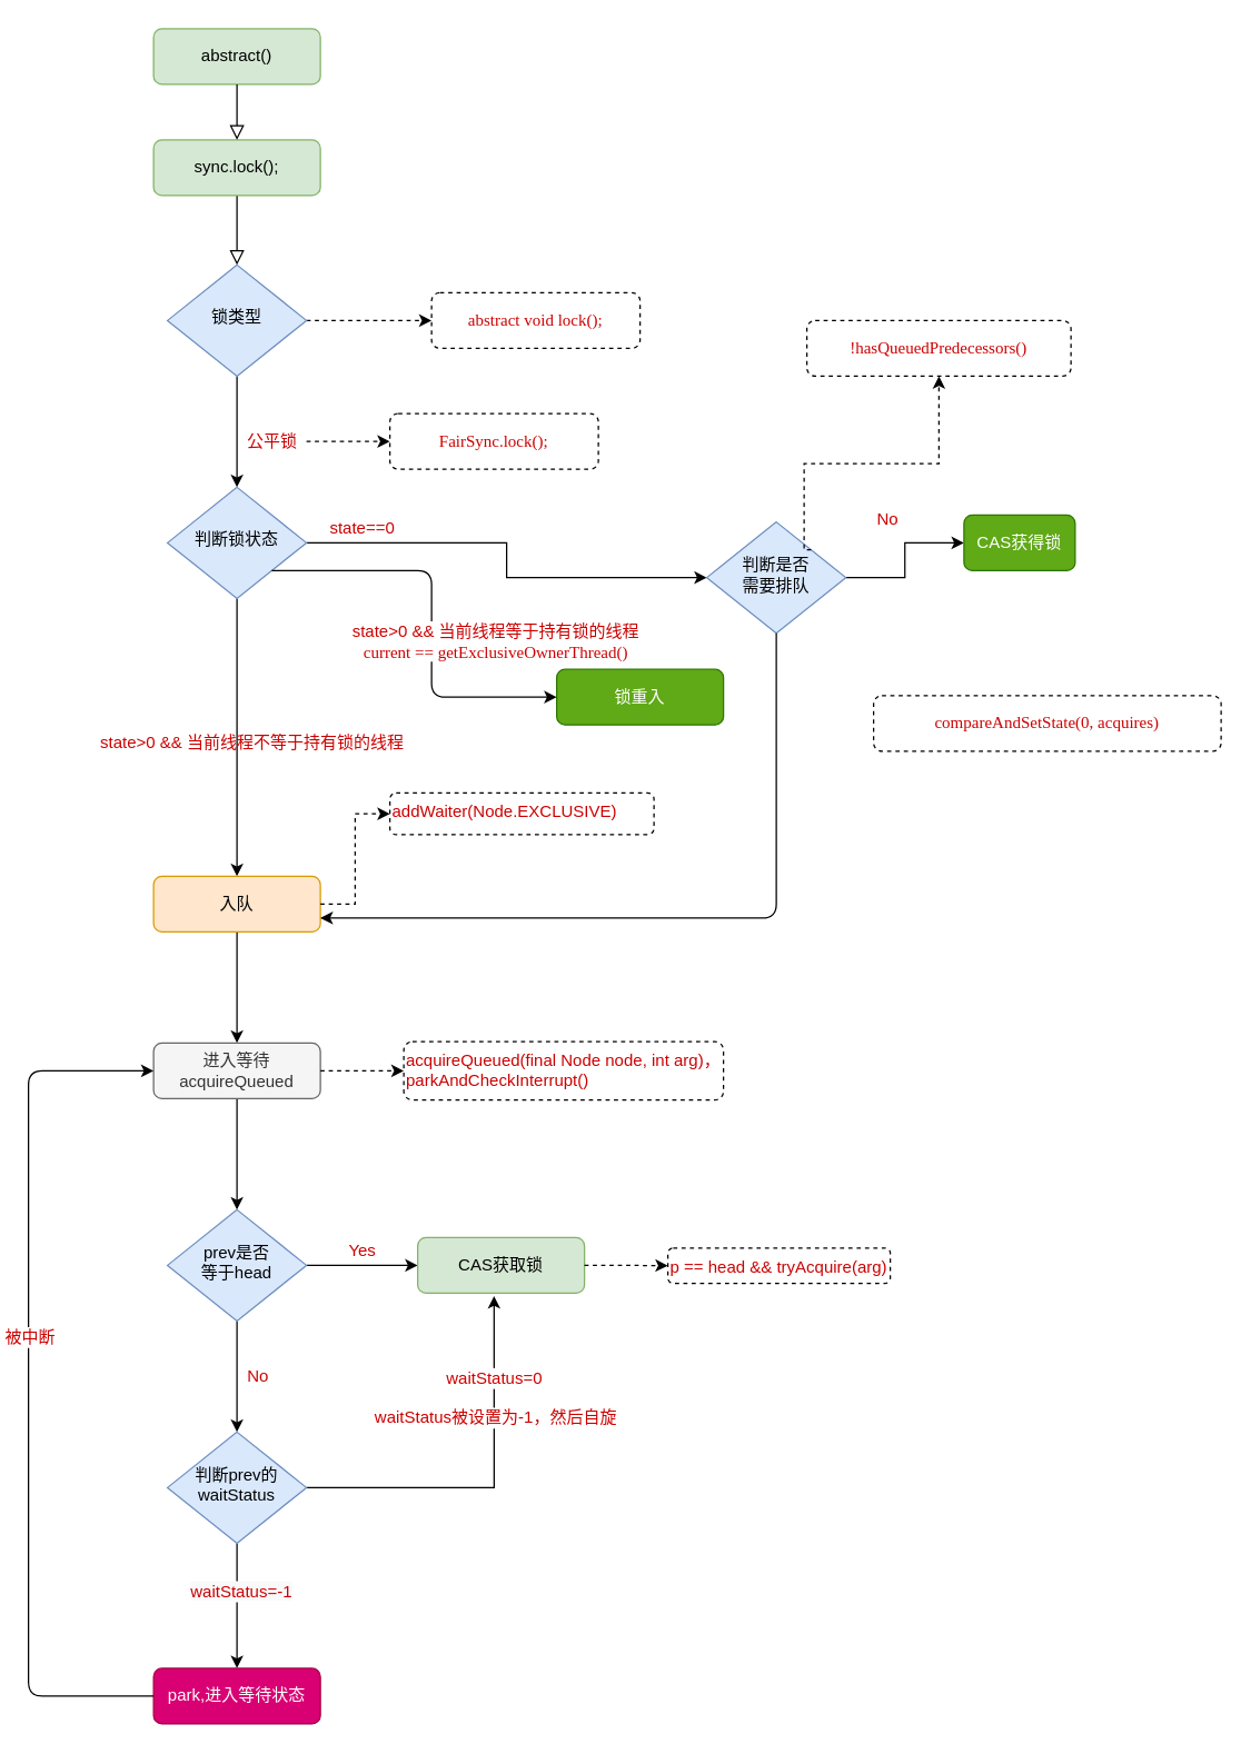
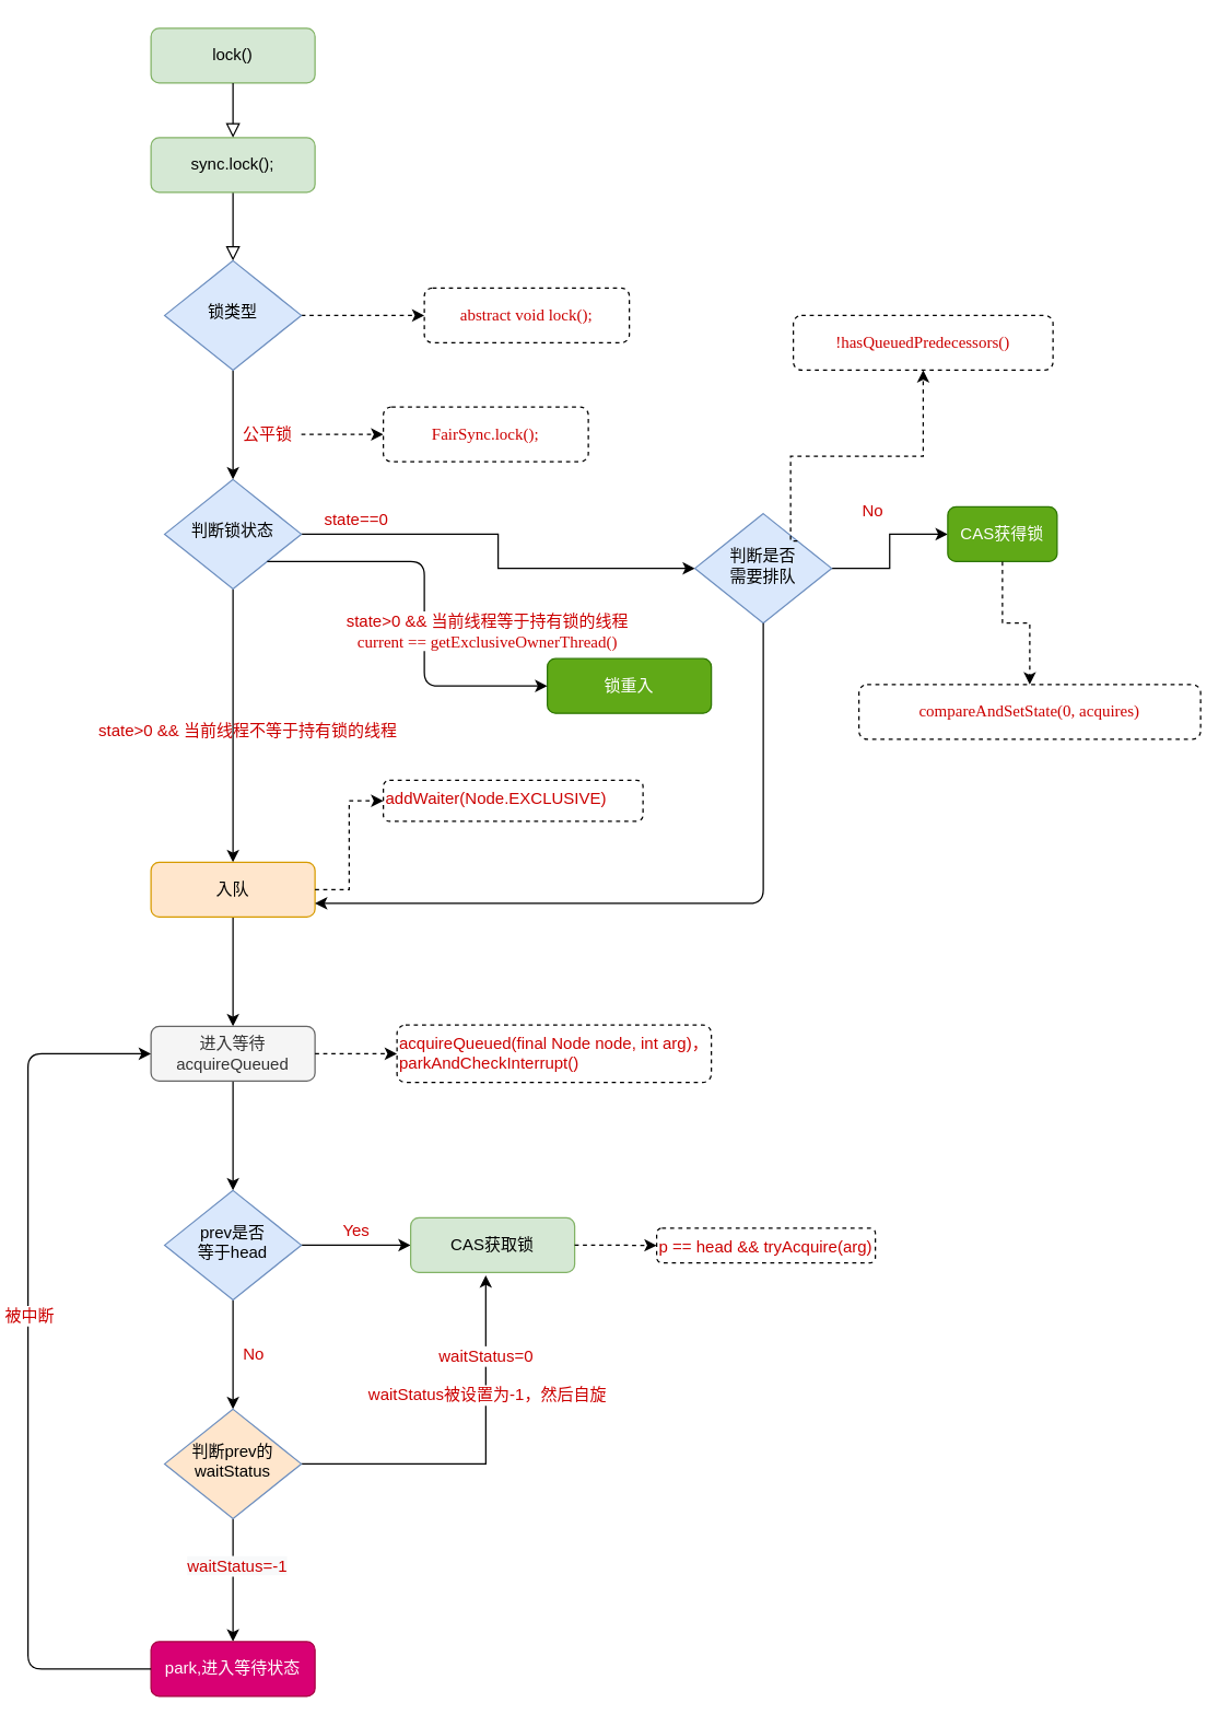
  <mxCell id="0" />
  <mxCell id="1" parent="0" />
  <mxCell id="2" value="" style="rounded=0;html=1;jettySize=auto;orthogonalLoop=1;fontSize=12;endArrow=block;endFill=0;endSize=8;strokeWidth=1;shadow=0;labelBackgroundColor=none;edgeStyle=orthogonalEdgeStyle;" parent="1" source="3" target="6" edge="1"><mxGeometry relative="1" as="geometry" /></mxCell>
  <mxCell id="3" value="sync.lock();" style="rounded=1;whiteSpace=wrap;fontSize=12;glass=0;strokeWidth=1;shadow=0;fillColor=#d5e8d4;strokeColor=#82b366;" parent="1" vertex="1"><mxGeometry x="110" y="100" width="120" height="40" as="geometry" /></mxCell>
  <mxCell id="4" value="" style="edgeStyle=orthogonalEdgeStyle;rounded=0;orthogonalLoop=1;jettySize=auto;html=1;entryX=0;entryY=0.5;entryDx=0;entryDy=0;dashed=1;fontSize=12;" parent="1" source="6" target="14" edge="1"><mxGeometry relative="1" as="geometry"><mxPoint x="310" y="230" as="targetPoint" /></mxGeometry></mxCell>
  <mxCell id="5" value="" style="edgeStyle=orthogonalEdgeStyle;rounded=0;orthogonalLoop=1;jettySize=auto;html=1;fontSize=12;" parent="1" source="6" target="9" edge="1"><mxGeometry relative="1" as="geometry" /></mxCell>
  <mxCell id="6" value="锁类型" style="rhombus;whiteSpace=wrap;html=1;shadow=0;fontFamily=Helvetica;fontSize=12;align=center;strokeWidth=1;spacing=6;spacingTop=-4;fillColor=#dae8fc;strokeColor=#6c8ebf;" parent="1" vertex="1"><mxGeometry x="120" y="190" width="100" height="80" as="geometry" /></mxCell>
  <mxCell id="7" value="" style="edgeStyle=orthogonalEdgeStyle;rounded=0;orthogonalLoop=1;jettySize=auto;html=1;fontSize=12;fontColor=#CC0000;" parent="1" source="9" target="11" edge="1"><mxGeometry relative="1" as="geometry" /></mxCell>
  <mxCell id="8" value="" style="edgeStyle=orthogonalEdgeStyle;rounded=0;orthogonalLoop=1;jettySize=auto;html=1;fontSize=12;fontColor=#CC0000;entryX=0.5;entryY=0;entryDx=0;entryDy=0;" parent="1" source="9" target="30" edge="1"><mxGeometry relative="1" as="geometry"><mxPoint x="170" y="630" as="targetPoint" /></mxGeometry></mxCell>
  <mxCell id="9" value="判断锁状态" style="rhombus;whiteSpace=wrap;html=1;shadow=0;fontFamily=Helvetica;fontSize=12;align=center;strokeWidth=1;spacing=6;spacingTop=-4;fillColor=#dae8fc;strokeColor=#6c8ebf;" parent="1" vertex="1"><mxGeometry x="120" y="350" width="100" height="80" as="geometry" /></mxCell>
  <mxCell id="10" value="" style="edgeStyle=orthogonalEdgeStyle;rounded=0;orthogonalLoop=1;jettySize=auto;html=1;fontSize=12;fontColor=#CC0000;entryX=0;entryY=0.5;entryDx=0;entryDy=0;" parent="1" source="11" target="22" edge="1"><mxGeometry relative="1" as="geometry"><mxPoint x="683" y="390" as="targetPoint" /></mxGeometry></mxCell>
  <mxCell id="11" value="判断是否&lt;br style=&quot;font-size: 12px;&quot;&gt;需要排队" style="rhombus;whiteSpace=wrap;html=1;shadow=0;fontFamily=Helvetica;fontSize=12;align=center;strokeWidth=1;spacing=6;spacingTop=-4;fillColor=#dae8fc;strokeColor=#6c8ebf;" parent="1" vertex="1"><mxGeometry x="508" y="375" width="100" height="80" as="geometry" /></mxCell>
- <mxCell id="12" value="abstract()" style="rounded=1;whiteSpace=wrap;html=1;fontSize=12;fillColor=#d5e8d4;strokeColor=#82b366;" parent="1" vertex="1"><mxGeometry x="110" width="120" height="40" as="geometry" y="20" /></mxCell>
+ <mxCell id="12" value="lock()" style="rounded=1;whiteSpace=wrap;html=1;fontSize=12;fillColor=#d5e8d4;strokeColor=#82b366;" parent="1" vertex="1"><mxGeometry x="110" width="120" height="40" as="geometry" y="20" /></mxCell>
  <mxCell id="13" value="" style="rounded=0;html=1;jettySize=auto;orthogonalLoop=1;fontSize=12;endArrow=block;endFill=0;endSize=8;strokeWidth=1;shadow=0;labelBackgroundColor=none;edgeStyle=orthogonalEdgeStyle;" parent="1" source="12" edge="1"><mxGeometry relative="1" as="geometry"><mxPoint x="180" y="100" as="sourcePoint" /><mxPoint x="170" y="100" as="targetPoint" /></mxGeometry></mxCell>
  <mxCell id="14" value="&lt;pre style=&quot;background-color: rgb(255, 255, 255); font-family: &amp;quot;jetbrains mono&amp;quot;; font-size: 12px;&quot;&gt;&lt;span style=&quot;font-size: 12px;&quot;&gt;abstract void &lt;/span&gt;&lt;span style=&quot;font-size: 12px;&quot;&gt;lock&lt;/span&gt;();&lt;/pre&gt;" style="rounded=1;whiteSpace=wrap;html=1;dashed=1;fontColor=#CC0000;fontSize=12;" parent="1" vertex="1"><mxGeometry x="310" y="210" width="150" height="40" as="geometry" /></mxCell>
  <mxCell id="15" value="" style="edgeStyle=orthogonalEdgeStyle;rounded=0;orthogonalLoop=1;jettySize=auto;html=1;dashed=1;fontSize=12;" parent="1" source="16" target="17" edge="1"><mxGeometry relative="1" as="geometry"><mxPoint x="275" y="317" as="targetPoint" /></mxGeometry></mxCell>
  <mxCell id="16" value="公平锁" style="text;html=1;align=center;verticalAlign=middle;resizable=0;points=[];autosize=1;fontSize=12;fontColor=#CC0000;" parent="1" vertex="1"><mxGeometry x="170" y="307" width="50" height="20" as="geometry" /></mxCell>
  <mxCell id="17" value="&lt;pre style=&quot;background-color: rgb(255, 255, 255); font-family: &amp;quot;jetbrains mono&amp;quot;; font-size: 12px;&quot;&gt;&lt;pre style=&quot;font-family: &amp;quot;jetbrains mono&amp;quot;; font-size: 12px;&quot;&gt;&lt;span style=&quot;font-size: 12px;&quot;&gt;FairSync.lock();&lt;/span&gt;&lt;/pre&gt;&lt;/pre&gt;" style="rounded=1;whiteSpace=wrap;html=1;dashed=1;fontColor=#CC0000;fontSize=12;" parent="1" vertex="1"><mxGeometry x="280" y="297" width="150" height="40" as="geometry" /></mxCell>
  <mxCell id="18" value="state==0" style="text;html=1;align=center;verticalAlign=middle;resizable=0;points=[];autosize=1;fontSize=12;fontColor=#CC0000;" parent="1" vertex="1"><mxGeometry x="230" y="370" width="60" height="20" as="geometry" /></mxCell>
  <mxCell id="19" value="" style="edgeStyle=orthogonalEdgeStyle;rounded=0;orthogonalLoop=1;jettySize=auto;html=1;dashed=1;exitX=1;exitY=0;exitDx=0;exitDy=0;entryX=0.5;entryY=1;entryDx=0;entryDy=0;fontSize=12;" parent="1" source="11" target="20" edge="1"><mxGeometry relative="1" as="geometry"><mxPoint x="573" y="333" as="sourcePoint" /><mxPoint x="768" y="270" as="targetPoint" /><Array as="points"><mxPoint x="578" y="333" /><mxPoint x="675" y="333" /></Array></mxGeometry></mxCell>
  <mxCell id="20" value="&lt;pre style=&quot;background-color: rgb(255, 255, 255); font-family: &amp;quot;jetbrains mono&amp;quot;; font-size: 12px;&quot;&gt;&lt;pre style=&quot;font-family: &amp;quot;jetbrains mono&amp;quot;; font-size: 12px;&quot;&gt;&lt;pre style=&quot;font-family: &amp;quot;jetbrains mono&amp;quot;; font-size: 12px;&quot;&gt;!hasQueuedPredecessors()&lt;/pre&gt;&lt;/pre&gt;&lt;/pre&gt;" style="rounded=1;whiteSpace=wrap;html=1;dashed=1;fontColor=#CC0000;fontSize=12;" parent="1" vertex="1"><mxGeometry x="580" y="230" width="190" height="40" as="geometry" /></mxCell>
  <mxCell id="21" value="No&lt;br style=&quot;font-size: 12px;&quot;&gt;" style="text;html=1;align=center;verticalAlign=middle;resizable=0;points=[];autosize=1;fontSize=12;fontColor=#CC0000;" parent="1" vertex="1"><mxGeometry x="623" y="363" width="30" height="20" as="geometry" /></mxCell>
  <mxCell id="22" value="CAS获得锁" style="rounded=1;whiteSpace=wrap;html=1;strokeColor=#2D7600;fontSize=12;fontColor=#ffffff;fillColor=#60a917;" parent="1" vertex="1"><mxGeometry x="693" y="370" width="80" height="40" as="geometry" /></mxCell>
+ <mxCell id="23" value="" style="edgeStyle=orthogonalEdgeStyle;rounded=0;orthogonalLoop=1;jettySize=auto;html=1;dashed=1;fontSize=12;exitX=0.5;exitY=1;exitDx=0;exitDy=0;" parent="1" target="24" edge="1" source="22"><mxGeometry relative="1" as="geometry"><mxPoint x="813" y="390" as="sourcePoint" /><mxPoint x="868" y="390" as="targetPoint" /></mxGeometry></mxCell>
  <mxCell id="24" value="&lt;pre style=&quot;background-color: rgb(255, 255, 255); font-family: &amp;quot;jetbrains mono&amp;quot;; font-size: 12px;&quot;&gt;&lt;pre style=&quot;font-family: &amp;quot;jetbrains mono&amp;quot;; font-size: 12px;&quot;&gt;&lt;pre style=&quot;font-family: &amp;quot;jetbrains mono&amp;quot;; font-size: 12px;&quot;&gt;compareAndSetState(&lt;span style=&quot;font-size: 12px;&quot;&gt;0&lt;/span&gt;, acquires)&lt;/pre&gt;&lt;/pre&gt;&lt;/pre&gt;" style="rounded=1;whiteSpace=wrap;html=1;dashed=1;fontColor=#CC0000;fontSize=12;" parent="1" vertex="1"><mxGeometry x="628" y="500" width="250" height="40" as="geometry" /></mxCell>
  <mxCell id="25" value="锁重入" style="rounded=1;whiteSpace=wrap;html=1;strokeColor=#2D7600;fontSize=12;fontColor=#ffffff;fillColor=#60a917;" parent="1" vertex="1"><mxGeometry x="400" y="481" width="120" height="40" as="geometry" /></mxCell>
  <mxCell id="26" value="" style="endArrow=classic;html=1;fontSize=12;fontColor=#CC0000;exitX=1;exitY=1;exitDx=0;exitDy=0;entryX=0;entryY=0.5;entryDx=0;entryDy=0;edgeStyle=orthogonalEdgeStyle;" parent="1" source="9" target="25" edge="1"><mxGeometry width="50" height="50" relative="1" as="geometry"><mxPoint x="110" y="660" as="sourcePoint" /><mxPoint x="380" y="501" as="targetPoint" /></mxGeometry></mxCell>
  <mxCell id="27" value="state&amp;gt;0 &amp;amp;&amp;amp; 当前线程等于持有锁的线程&lt;br style=&quot;font-size: 12px;&quot;&gt;&lt;span style=&quot;font-family: &amp;quot;jetbrains mono&amp;quot;; font-size: 12px;&quot;&gt;current &lt;/span&gt;&lt;span style=&quot;font-family: &amp;quot;jetbrains mono&amp;quot;; font-size: 12px;&quot;&gt;== getExclusiveOwnerThread()&lt;/span&gt;" style="text;html=1;align=center;verticalAlign=middle;resizable=0;points=[];labelBackgroundColor=#ffffff;fontSize=12;fontColor=#CC0000;" parent="26" vertex="1" connectable="0"><mxGeometry x="-0.164" y="-2" relative="1" as="geometry"><mxPoint x="47" y="41" as="offset" /></mxGeometry></mxCell>
  <mxCell id="28" value="state&amp;gt;0 &amp;amp;&amp;amp; 当前线程不等于持有锁的线程" style="text;html=1;fontSize=12;fontColor=#CC0000;" parent="1" vertex="1"><mxGeometry x="70" y="520" width="230" height="30" as="geometry" /></mxCell>
  <mxCell id="29" value="" style="edgeStyle=orthogonalEdgeStyle;rounded=0;orthogonalLoop=1;jettySize=auto;html=1;fontSize=12;fontColor=#CC0000;" parent="1" source="30" target="32" edge="1"><mxGeometry relative="1" as="geometry" /></mxCell>
  <mxCell id="30" value="入队" style="rounded=1;whiteSpace=wrap;html=1;strokeColor=#d79b00;fontSize=12;fillColor=#ffe6cc;" parent="1" vertex="1"><mxGeometry x="110" y="630" width="120" height="40" as="geometry" /></mxCell>
  <mxCell id="31" value="" style="edgeStyle=orthogonalEdgeStyle;rounded=0;orthogonalLoop=1;jettySize=auto;html=1;fontSize=12;fontColor=#4D4D4D;entryX=0.5;entryY=0;entryDx=0;entryDy=0;" parent="1" source="32" target="41" edge="1"><mxGeometry relative="1" as="geometry"><mxPoint x="170" y="870" as="targetPoint" /></mxGeometry></mxCell>
  <mxCell id="32" value="进入等待acquireQueued" style="rounded=1;whiteSpace=wrap;strokeColor=#666666;fontSize=12;fontColor=#333333;fillColor=#f5f5f5;" parent="1" vertex="1"><mxGeometry x="110" y="750" width="120" height="40" as="geometry" /></mxCell>
  <mxCell id="33" value="addWaiter(Node.EXCLUSIVE)" style="text;html=1;fontSize=12;fontColor=#CC0000;labelBorderColor=none;strokeColor=#000000;dashed=1;rounded=1;" parent="1" vertex="1"><mxGeometry x="280" y="570" width="190" height="30" as="geometry" /></mxCell>
  <mxCell id="34" value="" style="edgeStyle=orthogonalEdgeStyle;rounded=0;orthogonalLoop=1;jettySize=auto;html=1;dashed=1;entryX=0;entryY=0.5;entryDx=0;entryDy=0;exitX=1;exitY=0.5;exitDx=0;exitDy=0;fontSize=12;" parent="1" source="30" target="33" edge="1"><mxGeometry relative="1" as="geometry"><mxPoint x="230" y="327" as="sourcePoint" /><mxPoint x="290" y="327" as="targetPoint" /></mxGeometry></mxCell>
  <mxCell id="35" value="" style="endArrow=classic;html=1;fontSize=12;fontColor=#CC0000;exitX=0.5;exitY=1;exitDx=0;exitDy=0;entryX=1;entryY=0.75;entryDx=0;entryDy=0;edgeStyle=orthogonalEdgeStyle;" parent="1" source="11" target="30" edge="1"><mxGeometry width="50" height="50" relative="1" as="geometry"><mxPoint x="610" y="660" as="sourcePoint" /><mxPoint x="660" y="610" as="targetPoint" /></mxGeometry></mxCell>
  <mxCell id="36" value="&lt;pre style=&quot;background-color: rgb(255, 255, 255); color: rgb(8, 8, 8); font-family: &amp;quot;jetbrains mono&amp;quot;; font-size: 12px;&quot;&gt;&lt;br style=&quot;font-size: 12px;&quot;&gt;&lt;/pre&gt;" style="text;html=1;align=center;verticalAlign=middle;resizable=0;points=[];autosize=1;fontSize=12;fontColor=#CC0000;" parent="1" vertex="1"><mxGeometry x="396" y="771" width="20" height="40" as="geometry" /></mxCell>
  <mxCell id="37" value="acquireQueued(final Node node, int arg)，parkAndCheckInterrupt()" style="text;fontSize=12;fontColor=#CC0000;labelBorderColor=none;strokeColor=#000000;dashed=1;rounded=1;whiteSpace=wrap;" parent="1" vertex="1"><mxGeometry x="290" y="749" width="230" height="42" as="geometry" /></mxCell>
  <mxCell id="38" value="" style="edgeStyle=orthogonalEdgeStyle;rounded=0;orthogonalLoop=1;jettySize=auto;html=1;dashed=1;entryX=0;entryY=0.5;entryDx=0;entryDy=0;exitX=1;exitY=0.5;exitDx=0;exitDy=0;fontSize=12;" parent="1" source="32" target="37" edge="1"><mxGeometry relative="1" as="geometry"><mxPoint x="230" y="780" as="sourcePoint" /><mxPoint x="290" y="457" as="targetPoint" /></mxGeometry></mxCell>
  <mxCell id="39" value="" style="edgeStyle=orthogonalEdgeStyle;rounded=0;orthogonalLoop=1;jettySize=auto;html=1;fontSize=12;fontColor=#4D4D4D;entryX=0;entryY=0.5;entryDx=0;entryDy=0;" parent="1" source="41" target="49" edge="1"><mxGeometry relative="1" as="geometry"><mxPoint x="300" y="910" as="targetPoint" /></mxGeometry></mxCell>
  <mxCell id="40" value="" style="edgeStyle=orthogonalEdgeStyle;rounded=0;orthogonalLoop=1;jettySize=auto;html=1;fontSize=12;fontColor=#CC0000;" parent="1" source="41" target="47" edge="1"><mxGeometry relative="1" as="geometry" /></mxCell>
  <mxCell id="41" value="prev是否&lt;br style=&quot;font-size: 12px;&quot;&gt;等于head" style="rhombus;whiteSpace=wrap;html=1;shadow=0;fontFamily=Helvetica;fontSize=12;align=center;strokeWidth=1;spacing=6;spacingTop=-4;fillColor=#dae8fc;strokeColor=#6c8ebf;" parent="1" vertex="1"><mxGeometry x="120" y="870" width="100" height="80" as="geometry" /></mxCell>
  <mxCell id="42" value="" style="edgeStyle=orthogonalEdgeStyle;rounded=0;orthogonalLoop=1;jettySize=auto;html=1;fontSize=12;fontColor=#CC0000;entryX=0.458;entryY=1.054;entryDx=0;entryDy=0;entryPerimeter=0;" parent="1" source="47" target="49" edge="1"><mxGeometry relative="1" as="geometry"><mxPoint x="300" y="1070" as="targetPoint" /></mxGeometry></mxCell>
  <mxCell id="43" value="waitStatus=0" style="text;align=center;verticalAlign=middle;resizable=0;points=[];labelBackgroundColor=#ffffff;fontSize=12;fontColor=#CC0000;" parent="42" vertex="1" connectable="0"><mxGeometry x="-0.023" y="46" relative="1" as="geometry"><mxPoint x="2" y="-34" as="offset" /></mxGeometry></mxCell>
  <mxCell id="44" value="&lt;span style=&quot;color: rgb(204 , 0 , 0)&quot;&gt;waitStatus被设置为-1，然后自旋&lt;/span&gt;" style="text;html=1;align=center;verticalAlign=middle;resizable=0;points=[];labelBackgroundColor=#ffffff;" vertex="1" connectable="0" parent="42"><mxGeometry x="-0.01" y="34" relative="1" as="geometry"><mxPoint x="34" y="-50.01" as="offset" /></mxGeometry></mxCell>
  <mxCell id="45" value="" style="edgeStyle=orthogonalEdgeStyle;rounded=0;orthogonalLoop=1;jettySize=auto;html=1;fontSize=12;fontColor=#CC0000;entryX=0.5;entryY=0;entryDx=0;entryDy=0;" parent="1" source="47" target="53" edge="1"><mxGeometry relative="1" as="geometry"><mxPoint x="170" y="1190" as="targetPoint" /></mxGeometry></mxCell>
  <mxCell id="46" value="&lt;span style=&quot;background-color: rgb(248 , 249 , 250)&quot;&gt;waitStatus=-1&lt;/span&gt;" style="text;html=1;align=center;verticalAlign=middle;resizable=0;points=[];labelBackgroundColor=#ffffff;fontSize=12;fontColor=#CC0000;" parent="45" vertex="1" connectable="0"><mxGeometry x="-0.237" y="2" relative="1" as="geometry"><mxPoint as="offset" /></mxGeometry></mxCell>
- <mxCell id="47" value="判断prev的waitStatus" style="rhombus;whiteSpace=wrap;shadow=0;fontFamily=Helvetica;fontSize=12;align=center;strokeWidth=1;spacing=6;spacingTop=-4;fillColor=#dae8fc;strokeColor=#6c8ebf;" parent="1" vertex="1"><mxGeometry x="120" y="1030" width="100" height="80" as="geometry" /></mxCell>
+ <mxCell id="47" value="判断prev的waitStatus" style="rhombus;whiteSpace=wrap;shadow=0;fontFamily=Helvetica;fontSize=12;align=center;strokeWidth=1;spacing=6;spacingTop=-4;fillColor=#ffe6cc;strokeColor=#6c8ebf;" parent="1" vertex="1"><mxGeometry x="120" y="1030" width="100" height="80" as="geometry" /></mxCell>
  <mxCell id="48" value="Yes" style="text;html=1;align=center;verticalAlign=middle;resizable=0;points=[];autosize=1;fontSize=12;fontColor=#CC0000;" parent="1" vertex="1"><mxGeometry x="240" y="890" width="40" height="20" as="geometry" /></mxCell>
  <mxCell id="49" value="CAS获取锁" style="rounded=1;whiteSpace=wrap;strokeColor=#82b366;fontSize=12;fillColor=#d5e8d4;" parent="1" vertex="1"><mxGeometry x="300" y="890" width="120" height="40" as="geometry" /></mxCell>
  <mxCell id="50" value="p == head &amp;&amp; tryAcquire(arg)" style="text;fontSize=12;fontColor=#CC0000;labelBorderColor=none;strokeColor=#000000;dashed=1;rounded=1;whiteSpace=wrap;" parent="1" vertex="1"><mxGeometry x="480" y="897.5" width="160" height="25.5" as="geometry" /></mxCell>
  <mxCell id="51" value="" style="edgeStyle=orthogonalEdgeStyle;rounded=0;orthogonalLoop=1;jettySize=auto;html=1;dashed=1;entryX=0;entryY=0.5;entryDx=0;entryDy=0;exitX=1;exitY=0.5;exitDx=0;exitDy=0;fontSize=12;" parent="1" source="49" target="50" edge="1"><mxGeometry relative="1" as="geometry"><mxPoint x="390" y="881" as="sourcePoint" /><mxPoint x="450" y="568" as="targetPoint" /></mxGeometry></mxCell>
  <mxCell id="52" value="No" style="text;html=1;align=center;verticalAlign=middle;resizable=0;points=[];autosize=1;fontSize=12;fontColor=#CC0000;" parent="1" vertex="1"><mxGeometry x="170" y="980" width="30" height="20" as="geometry" /></mxCell>
  <mxCell id="53" value="park,进入等待状态" style="rounded=1;whiteSpace=wrap;strokeColor=#A50040;fontSize=12;fillColor=#d80073;fontColor=#ffffff;" parent="1" vertex="1"><mxGeometry x="110" y="1200" width="120" height="40" as="geometry" /></mxCell>
  <mxCell id="54" value="" style="endArrow=classic;html=1;fontSize=12;fontColor=#CC0000;exitX=0;exitY=0.5;exitDx=0;exitDy=0;entryX=0;entryY=0.5;entryDx=0;entryDy=0;edgeStyle=orthogonalEdgeStyle;" parent="1" source="53" target="32" edge="1"><mxGeometry width="50" height="50" relative="1" as="geometry"><mxPoint x="70" y="1310" as="sourcePoint" /><mxPoint x="120" y="1260" as="targetPoint" /><Array as="points"><mxPoint x="20" y="1220" /><mxPoint x="20" y="770" /></Array></mxGeometry></mxCell>
  <mxCell id="55" value="被中断" style="text;html=1;align=center;verticalAlign=middle;resizable=0;points=[];labelBackgroundColor=#ffffff;fontSize=12;fontColor=#CC0000;" parent="54" vertex="1" connectable="0"><mxGeometry x="0.107" relative="1" as="geometry"><mxPoint as="offset" /></mxGeometry></mxCell>
